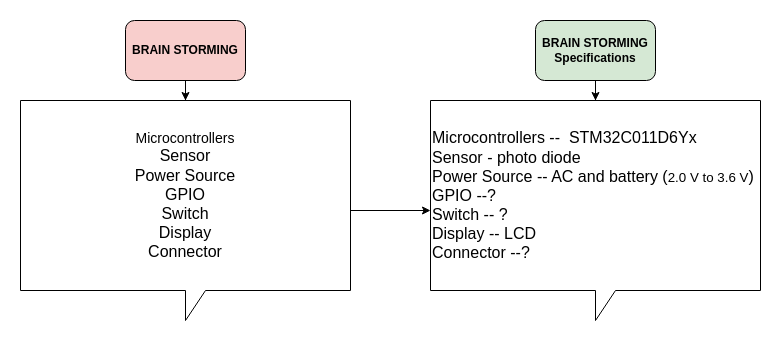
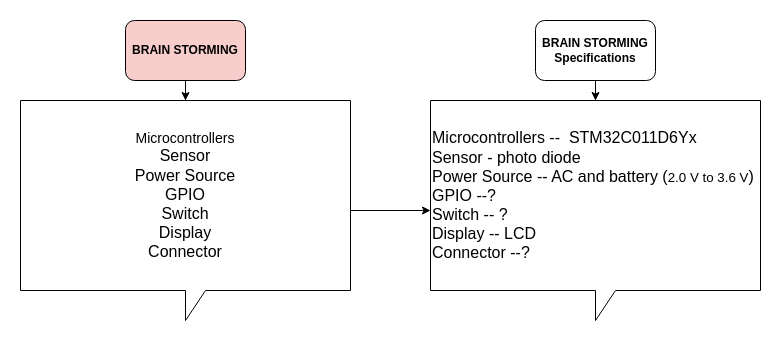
  <mxCell id="0" />
  <mxCell id="1" parent="0" />
  <mxCell id="2" value="" style="edgeStyle=orthogonalEdgeStyle;rounded=0;orthogonalLoop=1;jettySize=auto;html=1;" parent="1" source="3" target="6" edge="1"><mxGeometry relative="1" as="geometry" /></mxCell>
  <mxCell id="3" value="&lt;font style=&quot;font-size: 14px;&quot;&gt;Microcontrollers&lt;/font&gt;&lt;div&gt;&lt;font size=&quot;3&quot;&gt;Sensor&lt;/font&gt;&lt;/div&gt;&lt;div&gt;&lt;font size=&quot;3&quot;&gt;Power Source&lt;/font&gt;&lt;/div&gt;&lt;div&gt;&lt;font size=&quot;3&quot;&gt;GPIO&lt;/font&gt;&lt;/div&gt;&lt;div&gt;&lt;font size=&quot;3&quot;&gt;Switch&lt;/font&gt;&lt;/div&gt;&lt;div&gt;&lt;font size=&quot;3&quot;&gt;Display&lt;/font&gt;&lt;/div&gt;&lt;div&gt;&lt;font size=&quot;3&quot;&gt;Connector&lt;/font&gt;&lt;/div&gt;" style="shape=callout;whiteSpace=wrap;html=1;perimeter=calloutPerimeter;" parent="1" vertex="1"><mxGeometry x="20" y="100" width="330" height="220" as="geometry" /></mxCell>
  <mxCell id="4" value="" style="edgeStyle=orthogonalEdgeStyle;rounded=0;orthogonalLoop=1;jettySize=auto;html=1;" parent="1" source="5" target="3" edge="1"><mxGeometry relative="1" as="geometry" /></mxCell>
  <mxCell id="5" value="&lt;b&gt;BRAIN STORMING&lt;/b&gt;" style="rounded=1;whiteSpace=wrap;html=1;fillColor=#f8cecc;" parent="1" vertex="1"><mxGeometry x="125" y="20" width="120" height="60" as="geometry" /></mxCell>
  <mxCell id="6" value="&lt;font style=&quot;font-size: 16px;&quot;&gt;Microcontrollers --&amp;nbsp;&amp;nbsp;STM32C011D6Yx&lt;/font&gt;&lt;div&gt;&lt;font size=&quot;3&quot;&gt;Sensor - photo diode&lt;/font&gt;&lt;/div&gt;&lt;div&gt;&lt;font size=&quot;3&quot;&gt;Power Source -- AC and battery (&lt;/font&gt;&lt;span style=&quot;background-color: initial; font-size: 10pt; font-family: Arial;&quot;&gt;2.0 V to 3.6 V&lt;/span&gt;&lt;span style=&quot;background-color: initial; font-size: medium;&quot;&gt;)&lt;/span&gt;&lt;/div&gt;&lt;div&gt;&lt;font size=&quot;3&quot;&gt;GPIO --?&lt;/font&gt;&lt;/div&gt;&lt;div&gt;&lt;font size=&quot;3&quot;&gt;Switch -- ?&lt;/font&gt;&lt;/div&gt;&lt;div&gt;&lt;font size=&quot;3&quot;&gt;Display -- LCD&amp;nbsp;&lt;/font&gt;&lt;/div&gt;&lt;div&gt;&lt;font size=&quot;3&quot;&gt;Connector --?&lt;/font&gt;&lt;/div&gt;" style="shape=callout;whiteSpace=wrap;html=1;perimeter=calloutPerimeter;align=left;" parent="1" vertex="1"><mxGeometry x="430" y="100" width="330" height="220" as="geometry" /></mxCell>
  <mxCell id="7" value="" style="edgeStyle=orthogonalEdgeStyle;rounded=0;orthogonalLoop=1;jettySize=auto;html=1;" parent="1" source="8" target="6" edge="1"><mxGeometry relative="1" as="geometry" /></mxCell>
- <mxCell id="8" value="&lt;b&gt;BRAIN STORMING&lt;/b&gt;&lt;div&gt;&lt;b&gt;Specifications&lt;/b&gt;&lt;/div&gt;" style="rounded=1;whiteSpace=wrap;html=1;fillColor=#d5e8d4;" parent="1" vertex="1"><mxGeometry x="535" y="20" width="120" height="60" as="geometry" /></mxCell>
+ <mxCell id="8" value="&lt;b&gt;BRAIN STORMING&lt;/b&gt;&lt;div&gt;&lt;b&gt;Specifications&lt;/b&gt;&lt;/div&gt;" style="rounded=1;whiteSpace=wrap;html=1;" parent="1" vertex="1"><mxGeometry x="535" y="20" width="120" height="60" as="geometry" /></mxCell>
